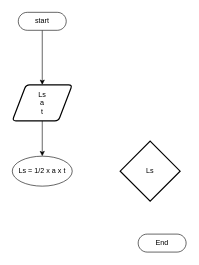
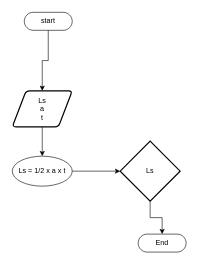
  <mxCell id="0" />
  <mxCell id="1" parent="0" />
  <mxCell id="2" value="" style="edgeStyle=orthogonalEdgeStyle;rounded=0;orthogonalLoop=1;jettySize=auto;html=1;" parent="1" source="3" target="5" edge="1"><mxGeometry relative="1" as="geometry" /></mxCell>
- <mxCell id="3" value="start" style="html=1;dashed=0;whiteSpace=wrap;shape=mxgraph.dfd.start" parent="1" vertex="1"><mxGeometry x="30" y="20" width="80" height="30" as="geometry" /></mxCell>
+ <mxCell id="3" value="start" style="html=1;dashed=0;whiteSpace=wrap;shape=mxgraph.dfd.start" parent="1" vertex="1"><mxGeometry x="40" y="20" width="80" height="30" as="geometry" /></mxCell>
  <mxCell id="4" value="" style="edgeStyle=orthogonalEdgeStyle;rounded=0;orthogonalLoop=1;jettySize=auto;html=1;" parent="1" source="5" target="7" edge="1"><mxGeometry relative="1" as="geometry" /></mxCell>
- <mxCell id="5" value="&lt;div&gt;Ls&lt;/div&gt;&lt;div&gt;&lt;font style=&quot;font-size: 12px;&quot;&gt;a&lt;/font&gt;&lt;/div&gt;&lt;div&gt;&lt;font style=&quot;font-size: 12px;&quot;&gt;t&lt;br&gt;&lt;/font&gt;&lt;/div&gt;" style="shape=parallelogram;html=1;strokeWidth=2;perimeter=parallelogramPerimeter;whiteSpace=wrap;rounded=1;arcSize=12;size=0.23;" parent="1" vertex="1"><mxGeometry x="20" y="141" width="100" height="60" as="geometry" /></mxCell>
+ <mxCell id="5" value="&lt;div&gt;Ls&lt;/div&gt;&lt;div&gt;&lt;font style=&quot;font-size: 12px;&quot;&gt;a&lt;/font&gt;&lt;/div&gt;&lt;div&gt;&lt;font style=&quot;font-size: 12px;&quot;&gt;t&lt;br&gt;&lt;/font&gt;&lt;/div&gt;" style="shape=parallelogram;html=1;strokeWidth=2;perimeter=parallelogramPerimeter;whiteSpace=wrap;rounded=1;arcSize=12;size=0.23;" parent="1" vertex="1"><mxGeometry x="20" y="151" width="100" height="60" as="geometry" /></mxCell>
+ <mxCell id="6" value="" style="edgeStyle=orthogonalEdgeStyle;rounded=0;orthogonalLoop=1;jettySize=auto;html=1;" parent="1" source="7" target="9" edge="1"><mxGeometry relative="1" as="geometry" /></mxCell>
  <mxCell id="7" value="Ls = 1/2 x a x t" style="ellipse;html=1;dashed=0;whiteSpace=wrap;" parent="1" vertex="1"><mxGeometry x="20" y="260" width="100" height="50" as="geometry" /></mxCell>
+ <mxCell id="8" value="" style="edgeStyle=orthogonalEdgeStyle;rounded=0;orthogonalLoop=1;jettySize=auto;html=1;" parent="1" source="9" target="10" edge="1"><mxGeometry relative="1" as="geometry" /></mxCell>
  <mxCell id="9" value="Ls" style="strokeWidth=2;html=1;shape=mxgraph.flowchart.decision;whiteSpace=wrap;" parent="1" vertex="1"><mxGeometry x="200" y="235" width="100" height="100" as="geometry" /></mxCell>
  <mxCell id="10" value="End" style="html=1;dashed=0;whiteSpace=wrap;shape=mxgraph.dfd.start" parent="1" vertex="1"><mxGeometry x="230" y="390" width="80" height="30" as="geometry" /></mxCell>
